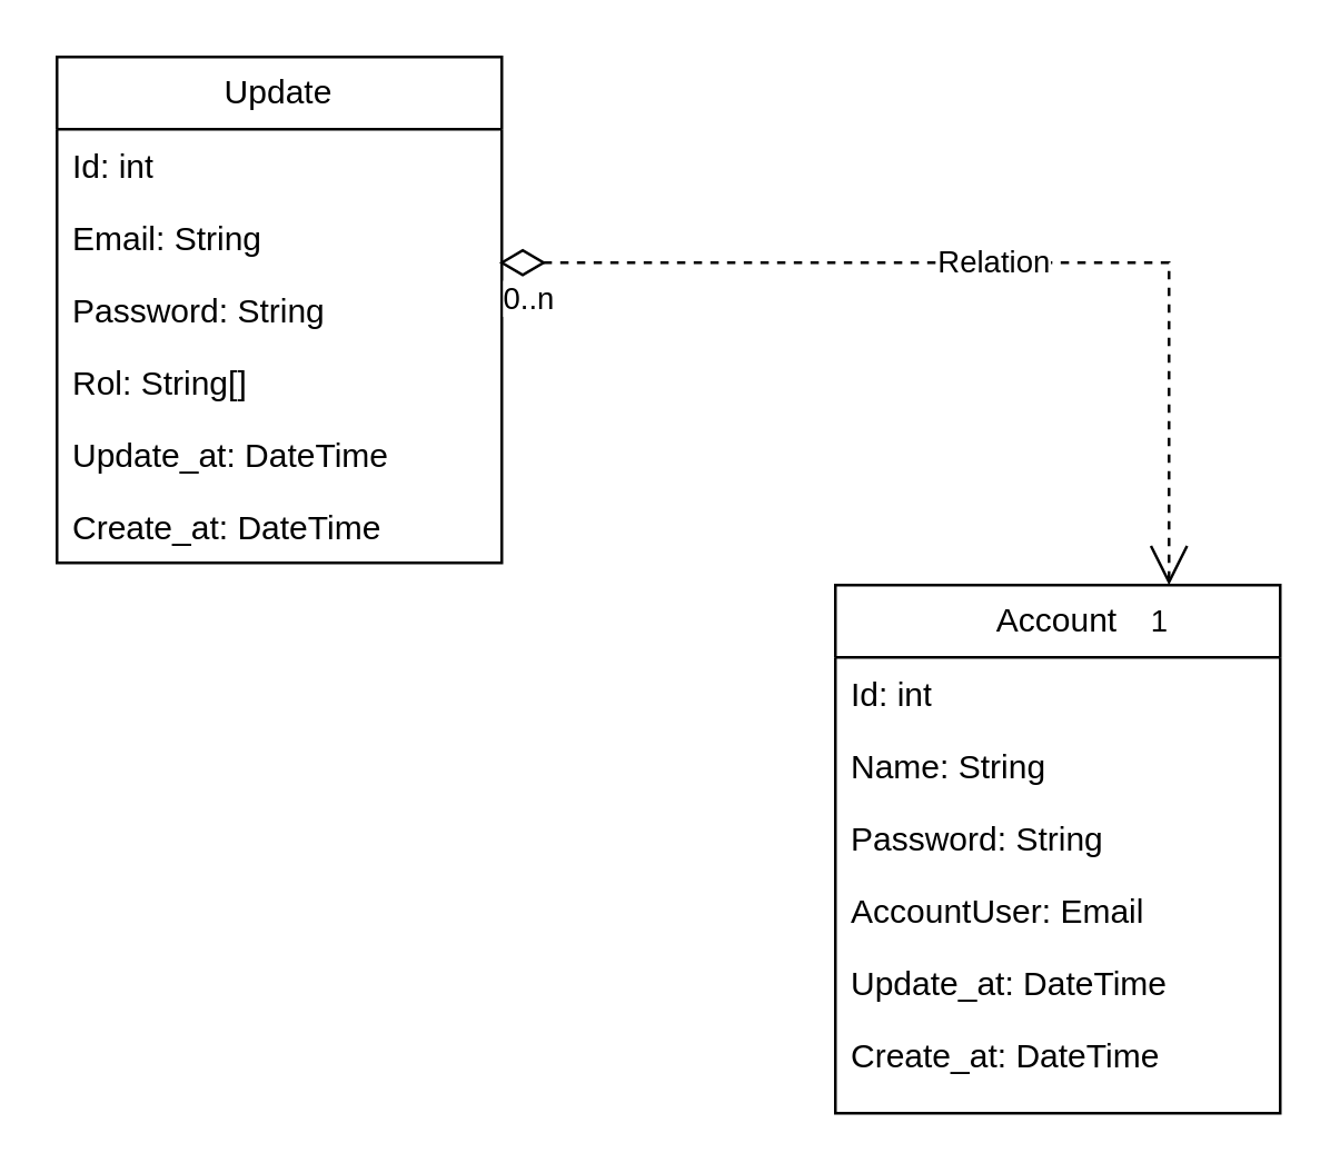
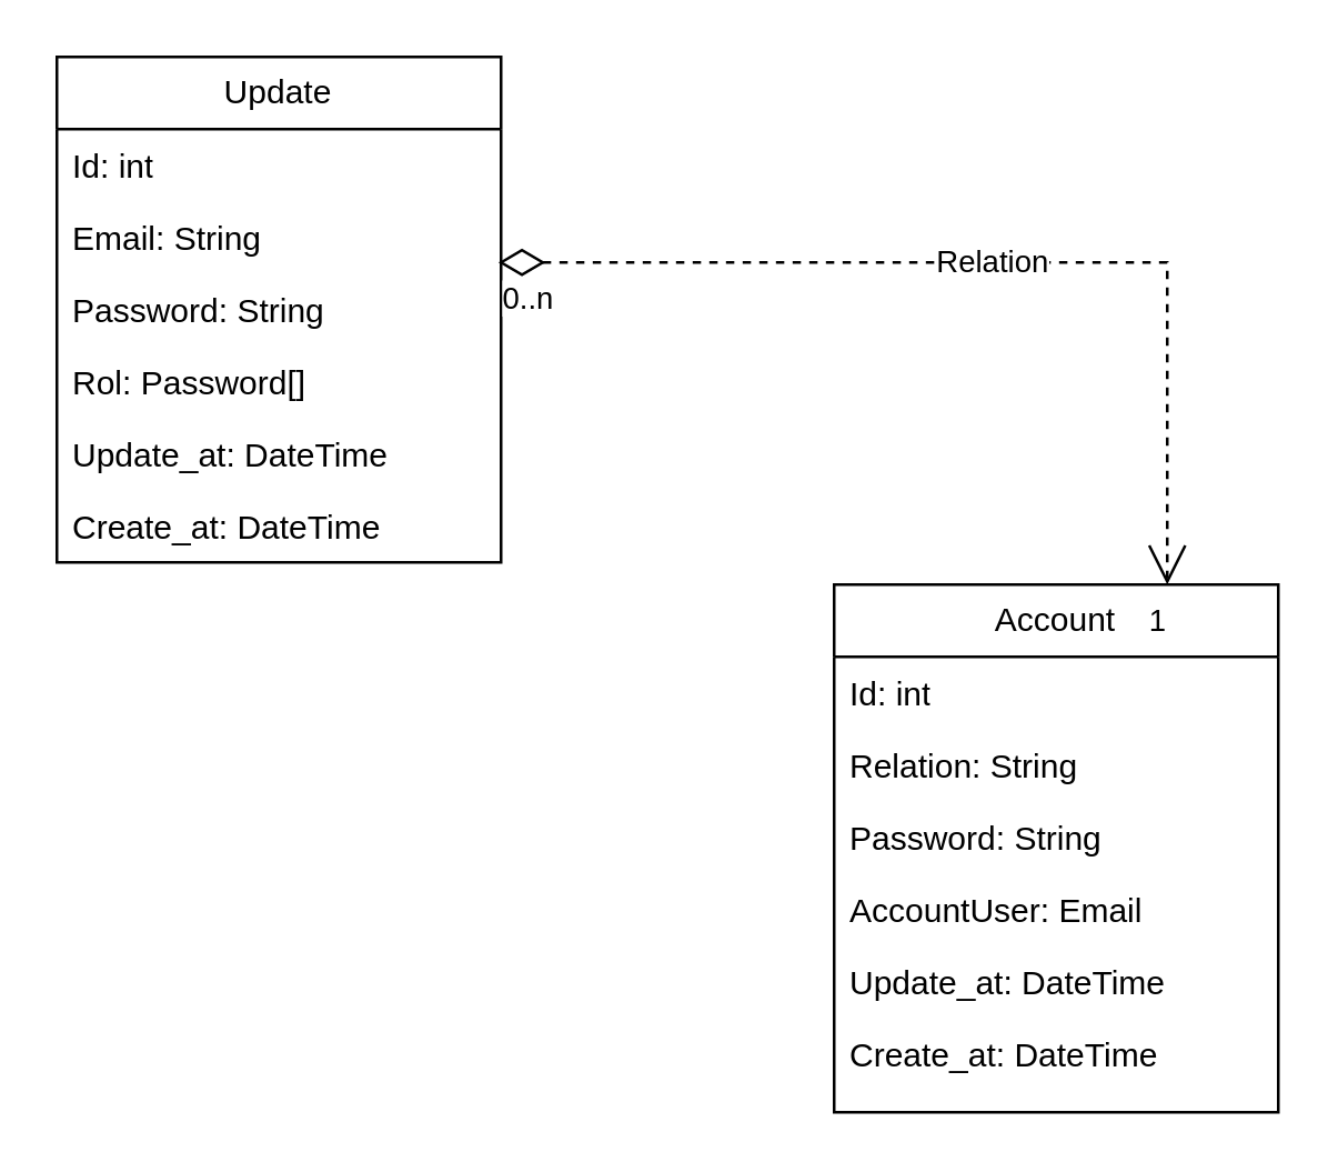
  <mxCell id="0" />
  <mxCell id="1" parent="0" />
  <mxCell id="2" value="Update" style="swimlane;fontStyle=0;childLayout=stackLayout;horizontal=1;startSize=26;fillColor=none;horizontalStack=0;resizeParent=1;resizeParentMax=0;resizeLast=0;collapsible=1;marginBottom=0;whiteSpace=wrap;html=1;" vertex="1" parent="1"><mxGeometry x="20" y="20" width="160" height="182" as="geometry" /></mxCell>
  <mxCell id="3" value="Id: int&lt;br&gt;&lt;span style=&quot;white-space: pre;&quot;&gt;&#09;&lt;/span&gt;&lt;br&gt;" style="text;strokeColor=none;fillColor=none;align=left;verticalAlign=top;spacingLeft=4;spacingRight=4;overflow=hidden;rotatable=0;points=[[0,0.5],[1,0.5]];portConstraint=eastwest;whiteSpace=wrap;html=1;" vertex="1" parent="2"><mxGeometry y="26" width="160" height="26" as="geometry" /></mxCell>
  <mxCell id="4" value="Email: String" style="text;strokeColor=none;fillColor=none;align=left;verticalAlign=top;spacingLeft=4;spacingRight=4;overflow=hidden;rotatable=0;points=[[0,0.5],[1,0.5]];portConstraint=eastwest;whiteSpace=wrap;html=1;" vertex="1" parent="2"><mxGeometry y="52" width="160" height="26" as="geometry" /></mxCell>
  <mxCell id="5" value="Password: String" style="text;strokeColor=none;fillColor=none;align=left;verticalAlign=top;spacingLeft=4;spacingRight=4;overflow=hidden;rotatable=0;points=[[0,0.5],[1,0.5]];portConstraint=eastwest;whiteSpace=wrap;html=1;" vertex="1" parent="2"><mxGeometry y="78" width="160" height="26" as="geometry" /></mxCell>
- <mxCell id="6" value="Rol: String[]" style="text;strokeColor=none;fillColor=none;align=left;verticalAlign=top;spacingLeft=4;spacingRight=4;overflow=hidden;rotatable=0;points=[[0,0.5],[1,0.5]];portConstraint=eastwest;whiteSpace=wrap;html=1;" vertex="1" parent="2"><mxGeometry y="104" width="160" height="26" as="geometry" /></mxCell>
+ <mxCell id="6" value="Rol: Password[]" style="text;strokeColor=none;fillColor=none;align=left;verticalAlign=top;spacingLeft=4;spacingRight=4;overflow=hidden;rotatable=0;points=[[0,0.5],[1,0.5]];portConstraint=eastwest;whiteSpace=wrap;html=1;" vertex="1" parent="2"><mxGeometry y="104" width="160" height="26" as="geometry" /></mxCell>
  <mxCell id="7" value="Update_at: DateTime" style="text;strokeColor=none;fillColor=none;align=left;verticalAlign=top;spacingLeft=4;spacingRight=4;overflow=hidden;rotatable=0;points=[[0,0.5],[1,0.5]];portConstraint=eastwest;whiteSpace=wrap;html=1;" vertex="1" parent="2"><mxGeometry y="130" width="160" height="26" as="geometry" /></mxCell>
  <mxCell id="8" value="Create_at: DateTime" style="text;strokeColor=none;fillColor=none;align=left;verticalAlign=top;spacingLeft=4;spacingRight=4;overflow=hidden;rotatable=0;points=[[0,0.5],[1,0.5]];portConstraint=eastwest;whiteSpace=wrap;html=1;" vertex="1" parent="2"><mxGeometry y="156" width="160" height="26" as="geometry" /></mxCell>
  <mxCell id="9" value="Account" style="swimlane;fontStyle=0;childLayout=stackLayout;horizontal=1;startSize=26;fillColor=none;horizontalStack=0;resizeParent=1;resizeParentMax=0;resizeLast=0;collapsible=1;marginBottom=0;whiteSpace=wrap;html=1;" vertex="1" parent="1"><mxGeometry x="300" y="210" width="160" height="190" as="geometry" /></mxCell>
  <mxCell id="10" value="Id: int&lt;br&gt;" style="text;strokeColor=none;fillColor=none;align=left;verticalAlign=top;spacingLeft=4;spacingRight=4;overflow=hidden;rotatable=0;points=[[0,0.5],[1,0.5]];portConstraint=eastwest;whiteSpace=wrap;html=1;" vertex="1" parent="9"><mxGeometry y="26" width="160" height="26" as="geometry" /></mxCell>
- <mxCell id="11" value="Name: String" style="text;strokeColor=none;fillColor=none;align=left;verticalAlign=top;spacingLeft=4;spacingRight=4;overflow=hidden;rotatable=0;points=[[0,0.5],[1,0.5]];portConstraint=eastwest;whiteSpace=wrap;html=1;" vertex="1" parent="9"><mxGeometry y="52" width="160" height="26" as="geometry" /></mxCell>
+ <mxCell id="11" value="Relation: String" style="text;strokeColor=none;fillColor=none;align=left;verticalAlign=top;spacingLeft=4;spacingRight=4;overflow=hidden;rotatable=0;points=[[0,0.5],[1,0.5]];portConstraint=eastwest;whiteSpace=wrap;html=1;" vertex="1" parent="9"><mxGeometry y="52" width="160" height="26" as="geometry" /></mxCell>
  <mxCell id="12" value="Password: String" style="text;strokeColor=none;fillColor=none;align=left;verticalAlign=top;spacingLeft=4;spacingRight=4;overflow=hidden;rotatable=0;points=[[0,0.5],[1,0.5]];portConstraint=eastwest;whiteSpace=wrap;html=1;" vertex="1" parent="9"><mxGeometry y="78" width="160" height="26" as="geometry" /></mxCell>
  <mxCell id="13" value="AccountUser: Email" style="text;strokeColor=none;fillColor=none;align=left;verticalAlign=top;spacingLeft=4;spacingRight=4;overflow=hidden;rotatable=0;points=[[0,0.5],[1,0.5]];portConstraint=eastwest;whiteSpace=wrap;html=1;" vertex="1" parent="9"><mxGeometry y="104" width="160" height="26" as="geometry" /></mxCell>
  <mxCell id="14" value="Update_at: DateTime" style="text;strokeColor=none;fillColor=none;align=left;verticalAlign=top;spacingLeft=4;spacingRight=4;overflow=hidden;rotatable=0;points=[[0,0.5],[1,0.5]];portConstraint=eastwest;whiteSpace=wrap;html=1;" vertex="1" parent="9"><mxGeometry y="130" width="160" height="26" as="geometry" /></mxCell>
  <mxCell id="15" value="Create_at: DateTime" style="text;strokeColor=none;fillColor=none;align=left;verticalAlign=top;spacingLeft=4;spacingRight=4;overflow=hidden;rotatable=0;points=[[0,0.5],[1,0.5]];portConstraint=eastwest;whiteSpace=wrap;html=1;" vertex="1" parent="9"><mxGeometry y="156" width="160" height="34" as="geometry" /></mxCell>
  <mxCell id="16" value="Relation" style="endArrow=open;html=1;endSize=12;startArrow=diamondThin;startSize=14;startFill=0;edgeStyle=orthogonalEdgeStyle;rounded=0;exitX=0.994;exitY=0.846;exitDx=0;exitDy=0;exitPerimeter=0;entryX=0.75;entryY=0;entryDx=0;entryDy=0;dashed=1;" edge="1" parent="1" source="4" target="9"><mxGeometry relative="1" as="geometry"><mxPoint x="250" y="90" as="sourcePoint" /><mxPoint x="400" y="94" as="targetPoint" /></mxGeometry></mxCell>
  <mxCell id="17" value="0..n" style="edgeLabel;resizable=0;html=1;align=left;verticalAlign=top;" connectable="0" vertex="1" parent="16"><mxGeometry x="-1" relative="1" as="geometry" /></mxCell>
  <mxCell id="18" value="1" style="edgeLabel;resizable=0;html=1;align=right;verticalAlign=top;" connectable="0" vertex="1" parent="16"><mxGeometry x="1" relative="1" as="geometry" /></mxCell>
